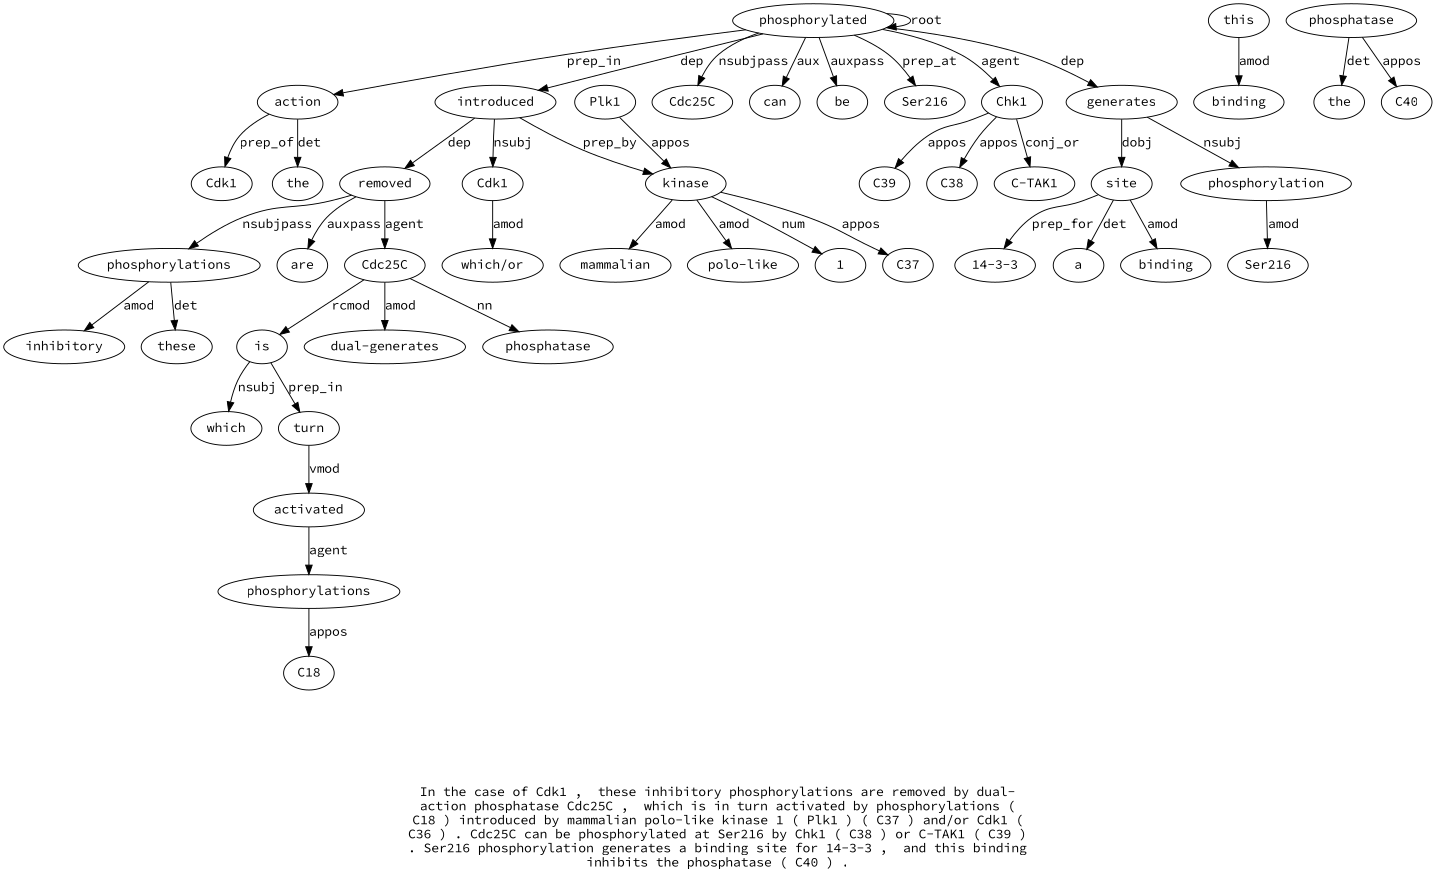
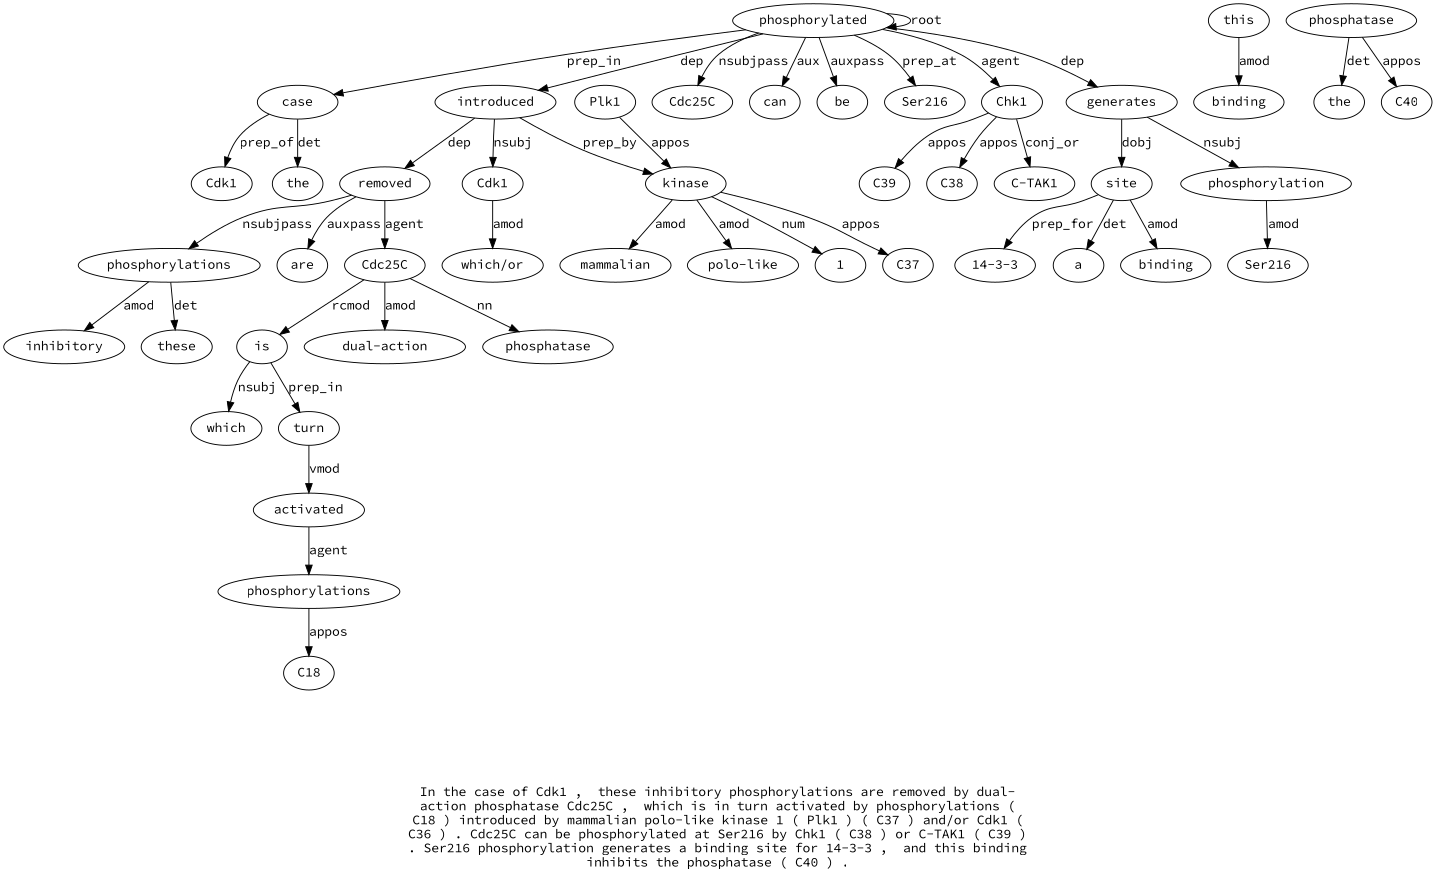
  digraph {
    fontname="Source Code Pro"
    label="In the case of Cdk1 ,  these inhibitory phosphorylations are removed by dual-\naction phosphatase Cdc25C ,  which is in turn activated by phosphorylations (\nC18 ) introduced by mammalian polo-like kinase 1 ( Plk1 ) ( C37 ) and/or Cdk1 (\nC36 ) . Cdc25C can be phosphorylated at Ser216 by Chk1 ( C38 ) or C-TAK1 ( C39 )\n. Ser216 phosphorylation generates a binding site for 14-3-3 ,  and this binding\ninhibits the phosphatase ( C40 ) ."
    node [fillcolor=white fontname="Source Code Pro" style=filled]
    edge [fontname="Source Code Pro"]
-   n1 [label=action]
+   n1 [label=case]
    n2 [label=the]
    n3 [label=Cdk1]
    n4 [label=phosphorylated]
    n5 [label=introduced]
    n6 [label=Cdc25C]
    n7 [label=can]
    n8 [label=be]
    n9 [label=Ser216]
    n10 [label=Chk1]
    n11 [label=generates]
    n12 [label=removed]
    n13 [label=kinase]
    n14 [label=Cdk1]
    n15 [label=C38]
    n16 [label="C-TAK1"]
    n17 [label=C39]
    n18 [label=phosphorylation]
    n19 [label=site]
    n20 [label=phosphorylations]
    n21 [label=these]
    n22 [label=inhibitory]
    n23 [label=are]
    n24 [label=Cdc25C]
-   n25 [label="dual-generates"]
+   n25 [label="dual-action"]
    n26 [label=phosphatase]
    n27 [label=is]
    n28 [label=mammalian]
    n29 [label="polo-like"]
    n30 [label=1]
    n31 [label=C37]
    n32 [label="which/or"]
    n33 [label=which]
    n34 [label=turn]
    n35 [label=activated]
    n36 [label=phosphorylations]
    n37 [label=C18]
    n38 [label=Plk1]
    n39 [label=Ser216]
    n40 [label=a]
    n41 [label=binding]
    n42 [label="14-3-3"]
    n43 [label=this]
    n44 [label=binding]
    n45 [label=phosphatase]
    n46 [label=the]
    n47 [label=C40]
    n1 -> n2 [label=det]
    n1 -> n3 [label=prep_of]
    n4 -> n1 [label=prep_in]
    n4 -> n4 [label=root]
    n4 -> n5 [label=dep]
    n4 -> n6 [label=nsubjpass]
    n4 -> n7 [label=aux]
    n4 -> n8 [label=auxpass]
    n4 -> n9 [label=prep_at]
    n4 -> n10 [label=agent]
    n4 -> n11 [label=dep]
    n5 -> n12 [label=dep]
    n5 -> n13 [label=prep_by]
    n5 -> n14 [label=nsubj]
    n10 -> n15 [label=appos]
    n10 -> n16 [label=conj_or]
    n10 -> n17 [label=appos]
    n11 -> n18 [label=nsubj]
    n11 -> n19 [label=dobj]
    n12 -> n20 [label=nsubjpass]
    n12 -> n23 [label=auxpass]
    n12 -> n24 [label=agent]
    n13 -> n28 [label=amod]
    n13 -> n29 [label=amod]
    n13 -> n30 [label=num]
    n13 -> n31 [label=appos]
    n14 -> n32 [label=amod]
    n18 -> n39 [label=amod]
    n19 -> n40 [label=det]
    n19 -> n41 [label=amod]
    n19 -> n42 [label=prep_for]
    n20 -> n21 [label=det]
    n20 -> n22 [label=amod]
    n24 -> n25 [label=amod]
    n24 -> n26 [label=nn]
    n24 -> n27 [label=rcmod]
    n27 -> n33 [label=nsubj]
    n27 -> n34 [label=prep_in]
    n34 -> n35 [label=vmod]
    n35 -> n36 [label=agent]
    n36 -> n37 [label=appos]
    n38 -> n13 [label=appos]
    n43 -> n44 [label=amod]
    n45 -> n46 [label=det]
    n45 -> n47 [label=appos]
  }
